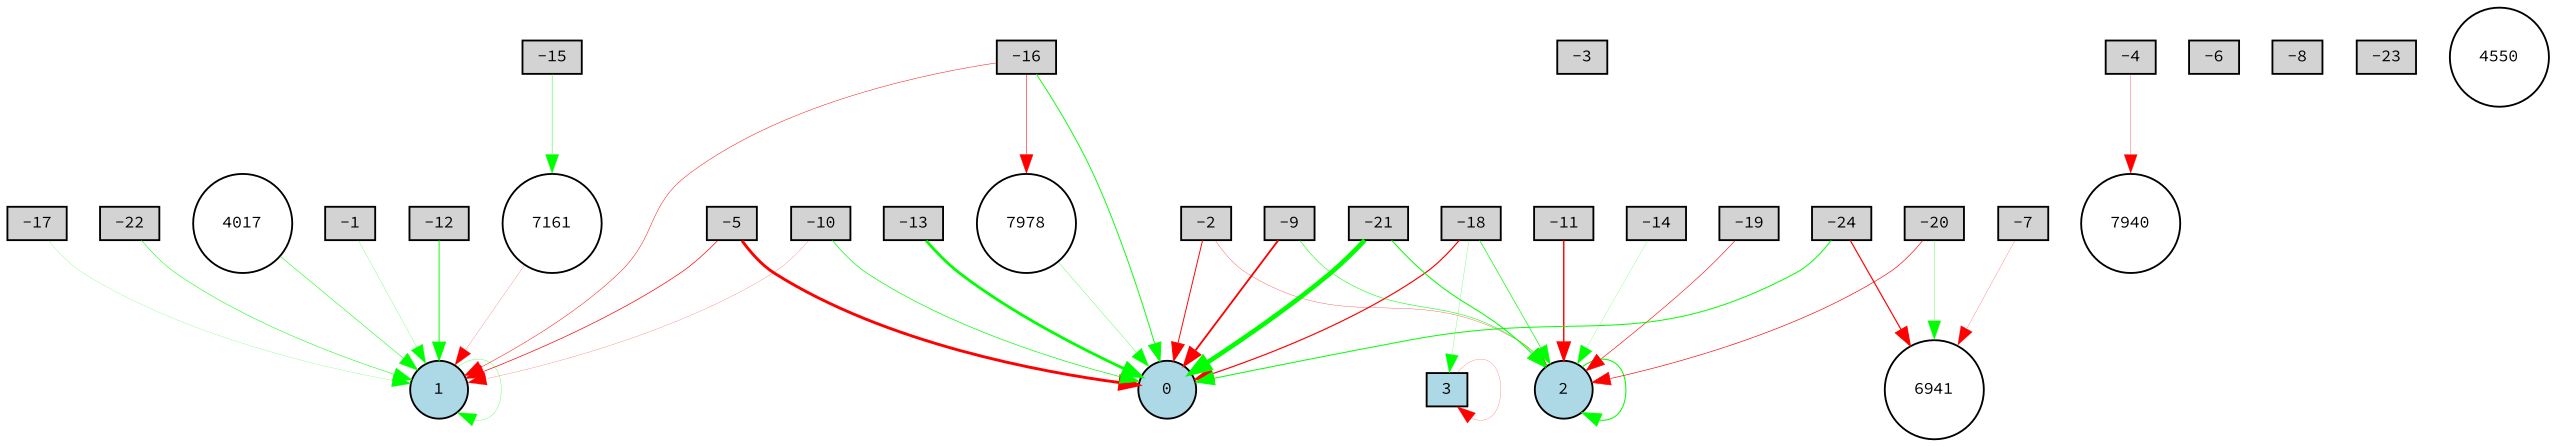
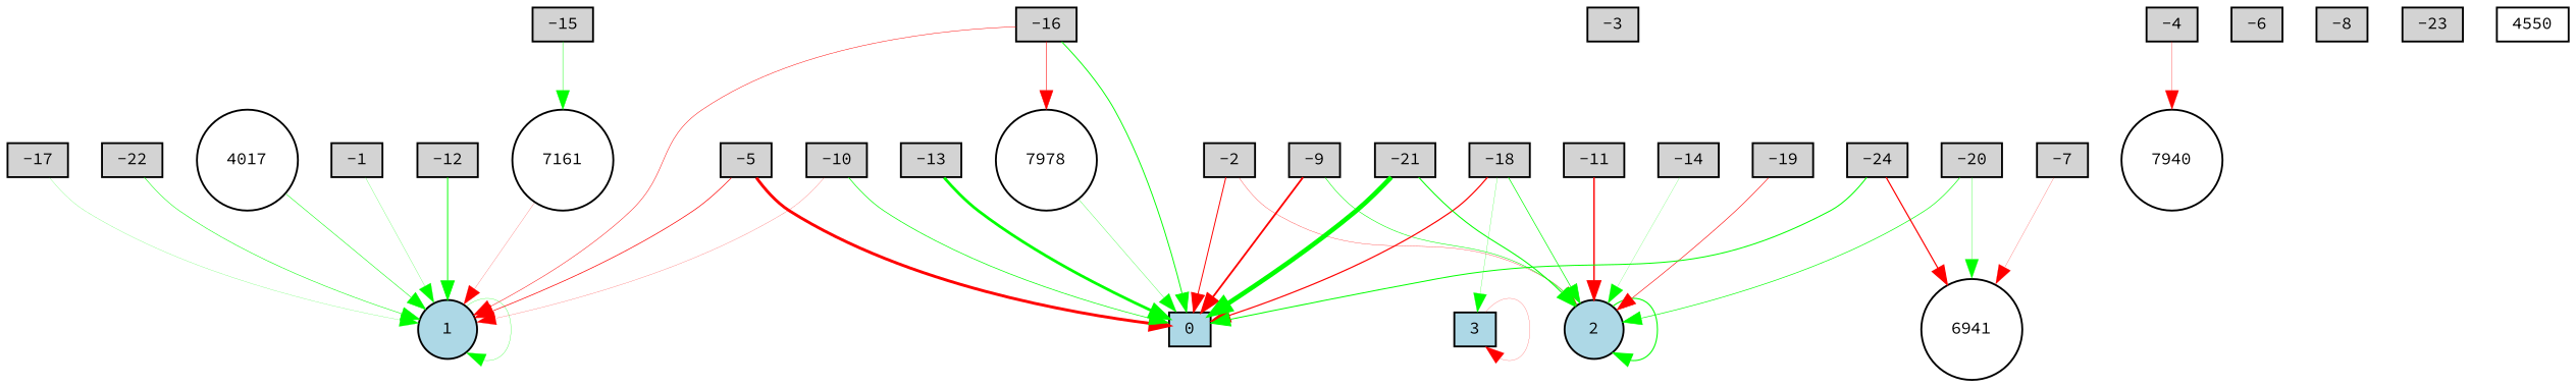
  digraph {
    fontname="Source Code Pro"
    node [fillcolor=lightgray fontname="Source Code Pro" fontsize=9 shape=box style=filled]
    edge [color=green fontname="Source Code Pro" style=solid]
    -1 [height=0.2 width=0.2]
    1 [fillcolor=lightblue height=0.2 shape=circle width=0.2]
    -2 [height=0.2 width=0.2]
-   0 [fillcolor=lightblue height=0.2 shape=circle width=0.2]
+   0 [fillcolor=lightblue height=0.2 width=0.2]
    2 [fillcolor=lightblue height=0.2 shape=circle width=0.2]
    -3 [height=0.2 width=0.2]
    -4 [height=0.2 width=0.2]
    7940 [fillcolor=white height=0.2 shape=circle width=0.2]
    -5 [height=0.2 width=0.2]
    -6 [height=0.2 width=0.2]
    -7 [height=0.2 width=0.2]
    6941 [fillcolor=white height=0.2 shape=circle width=0.2]
    -8 [height=0.2 width=0.2]
    -9 [height=0.2 width=0.2]
    -10 [height=0.2 width=0.2]
    -11 [height=0.2 width=0.2]
    -12 [height=0.2 width=0.2]
    -13 [height=0.2 width=0.2]
    -14 [height=0.2 width=0.2]
    -15 [height=0.2 width=0.2]
    7161 [fillcolor=white height=0.2 shape=circle width=0.2]
    -16 [height=0.2 width=0.2]
    7978 [fillcolor=white height=0.2 shape=circle width=0.2]
    -17 [height=0.2 width=0.2]
    -18 [height=0.2 width=0.2]
    3 [fillcolor=lightblue height=0.2 width=0.2]
    -19 [height=0.2 width=0.2]
    -20 [height=0.2 width=0.2]
    -21 [height=0.2 width=0.2]
    -22 [height=0.2 width=0.2]
    -23 [height=0.2 width=0.2]
    -24 [height=0.2 width=0.2]
-   4550 [fillcolor=white height=0.2 shape=circle width=0.2]
+   4550 [fillcolor=white height=0.2 width=0.2]
    4017 [fillcolor=white height=0.2 shape=circle width=0.2]
    -1 -> 1 [penwidth=0.12047952931554347]
    1 -> 1 [penwidth=0.14702358385236497]
    -2 -> 0 [color=red penwidth=0.5134521955292162]
    -2 -> 2 [color=red penwidth=0.15416317662116408]
    2 -> 2 [penwidth=0.562863543264122]
    -4 -> 7940 [color=red penwidth=0.15967514099353308]
    -5 -> 1 [color=red penwidth=0.36751396177041706]
    -5 -> 0 [color=red penwidth=1.5595819666917325]
    -7 -> 6941 [color=red penwidth=0.11283432856595753]
    -9 -> 0 [color=red penwidth=0.9747582671035909]
    -9 -> 2 [penwidth=0.28940333963330067]
    -10 -> 1 [color=red penwidth=0.10398097672165242]
    -10 -> 0 [penwidth=0.368419638506003]
    -11 -> 2 [color=red penwidth=0.757622547084499]
    -12 -> 1 [penwidth=0.5064587119794318]
    -13 -> 0 [penwidth=1.4829641844308634]
    -14 -> 2 [penwidth=0.10376439770650395]
    -15 -> 7161 [penwidth=0.22778251120928283]
    7161 -> 1 [color=red penwidth=0.10094019503905806]
    -16 -> 1 [color=red penwidth=0.24900191331657315]
    -16 -> 0 [penwidth=0.49468668843733443]
    -16 -> 7978 [color=red penwidth=0.2891256003301708]
    7978 -> 0 [penwidth=0.16312165732709216]
    -17 -> 1 [penwidth=0.10071107901090508]
    -18 -> 0 [color=red penwidth=0.6298105572378275]
    -18 -> 2 [penwidth=0.3669003770580477]
    -18 -> 3 [penwidth=0.126092088301651]
    3 -> 3 [color=red penwidth=0.10483847417849496]
    -19 -> 2 [color=red penwidth=0.3173251863798685]
-   -20 -> 2 [color=red penwidth=0.34607054241481994]
+   -20 -> 2 [penwidth=0.34607054241481994]
    -20 -> 6941 [penwidth=0.1645986325989951]
    -21 -> 0 [penwidth=2.4880164384743746]
    -21 -> 2 [penwidth=0.5430914666727366]
    -22 -> 1 [penwidth=0.27352063247340913]
    -24 -> 0 [penwidth=0.5325278967091172]
    -24 -> 6941 [color=red penwidth=0.6299769459057498]
    4017 -> 1 [penwidth=0.274341648543371]
  }
